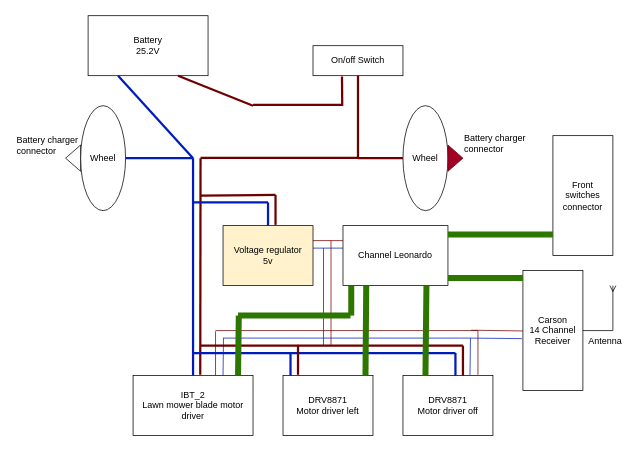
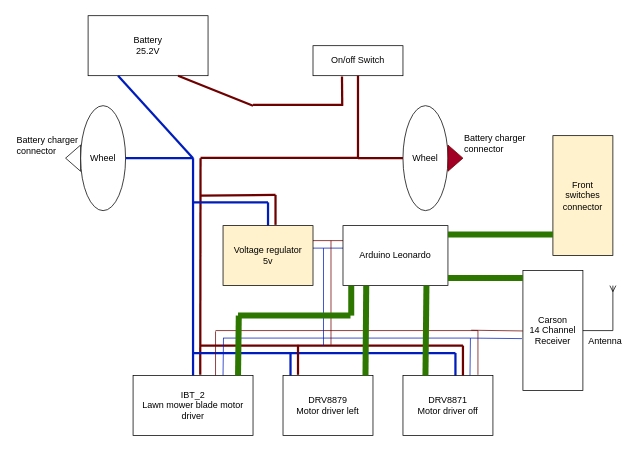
  <mxCell id="0" />
  <mxCell id="1" parent="0" />
  <mxCell id="2" value="Battery&lt;br&gt;25.2V" style="rounded=0;whiteSpace=wrap;html=1;" vertex="1" parent="1"><mxGeometry x="117" y="20" width="160" height="80" as="geometry" /></mxCell>
  <mxCell id="3" value="Wheel" style="ellipse;whiteSpace=wrap;html=1;" vertex="1" parent="1"><mxGeometry x="107" y="140" width="60" height="140" as="geometry" /></mxCell>
  <mxCell id="4" value="Wheel" style="ellipse;whiteSpace=wrap;html=1;" vertex="1" parent="1"><mxGeometry x="537" y="140" width="60" height="140" as="geometry" /></mxCell>
  <mxCell id="5" value="" style="triangle;whiteSpace=wrap;html=1;fillColor=#a20025;fontColor=#ffffff;strokeColor=#6F0000;" vertex="1" parent="1"><mxGeometry x="597" y="192.5" width="20" height="35" as="geometry" /></mxCell>
  <mxCell id="6" value="" style="triangle;whiteSpace=wrap;html=1;rotation=-180;" vertex="1" parent="1"><mxGeometry x="87" y="192.5" width="20" height="35" as="geometry" /></mxCell>
  <mxCell id="7" value="" style="endArrow=none;html=1;rounded=0;entryX=0.25;entryY=1;entryDx=0;entryDy=0;strokeWidth=3;fillColor=#0050ef;strokeColor=#001DBC;" edge="1" parent="1" target="2"><mxGeometry width="50" height="50" relative="1" as="geometry"><mxPoint x="257" y="210" as="sourcePoint" /><mxPoint x="467" y="310" as="targetPoint" /></mxGeometry></mxCell>
  <mxCell id="8" value="" style="endArrow=none;html=1;rounded=0;exitX=1;exitY=0.5;exitDx=0;exitDy=0;strokeWidth=3;fillColor=#0050ef;strokeColor=#001DBC;" edge="1" parent="1" source="3"><mxGeometry width="50" height="50" relative="1" as="geometry"><mxPoint x="417" y="360" as="sourcePoint" /><mxPoint x="257" y="210" as="targetPoint" /></mxGeometry></mxCell>
  <mxCell id="9" value="" style="endArrow=none;html=1;rounded=0;entryX=0.75;entryY=1;entryDx=0;entryDy=0;fillColor=#a20025;strokeColor=#6F0000;strokeWidth=3;" edge="1" parent="1" target="2"><mxGeometry width="50" height="50" relative="1" as="geometry"><mxPoint x="337" y="140" as="sourcePoint" /><mxPoint x="347" y="110" as="targetPoint" /></mxGeometry></mxCell>
  <mxCell id="10" value="" style="endArrow=none;html=1;rounded=0;entryX=0;entryY=0.5;entryDx=0;entryDy=0;fillColor=#a20025;strokeColor=#6F0000;strokeWidth=3;" edge="1" parent="1" target="4"><mxGeometry width="50" height="50" relative="1" as="geometry"><mxPoint x="477" y="210" as="sourcePoint" /><mxPoint x="467" y="310" as="targetPoint" /></mxGeometry></mxCell>
  <mxCell id="11" value="On/off Switch" style="rounded=0;whiteSpace=wrap;html=1;" vertex="1" parent="1"><mxGeometry x="417" y="60" width="120" height="40" as="geometry" /></mxCell>
  <mxCell id="12" value="" style="endArrow=none;html=1;rounded=0;fillColor=#a20025;strokeColor=#6F0000;strokeWidth=3;" edge="1" parent="1"><mxGeometry width="50" height="50" relative="1" as="geometry"><mxPoint x="337" y="139" as="sourcePoint" /><mxPoint x="457" y="139" as="targetPoint" /></mxGeometry></mxCell>
  <mxCell id="13" value="" style="endArrow=none;html=1;rounded=0;entryX=0.322;entryY=1.025;entryDx=0;entryDy=0;entryPerimeter=0;fillColor=#a20025;strokeColor=#6F0000;strokeWidth=3;" edge="1" parent="1" target="11"><mxGeometry width="50" height="50" relative="1" as="geometry"><mxPoint x="456" y="140" as="sourcePoint" /><mxPoint x="457" y="120" as="targetPoint" /></mxGeometry></mxCell>
  <mxCell id="14" value="" style="endArrow=none;html=1;rounded=0;fillColor=#a20025;strokeColor=#6F0000;strokeWidth=3;" edge="1" parent="1"><mxGeometry width="50" height="50" relative="1" as="geometry"><mxPoint x="477" y="210" as="sourcePoint" /><mxPoint x="477" y="100" as="targetPoint" /></mxGeometry></mxCell>
  <mxCell id="15" value="" style="endArrow=none;html=1;rounded=0;fillColor=#0050ef;strokeColor=#001DBC;strokeWidth=3;" edge="1" parent="1" source="38"><mxGeometry width="50" height="50" relative="1" as="geometry"><mxPoint x="397" y="330" as="sourcePoint" /><mxPoint x="257" y="210" as="targetPoint" /></mxGeometry></mxCell>
  <mxCell id="16" value="" style="endArrow=none;html=1;rounded=0;exitX=0.56;exitY=-0.013;exitDx=0;exitDy=0;exitPerimeter=0;fillColor=#a20025;strokeColor=#6F0000;strokeWidth=3;" edge="1" parent="1" source="38"><mxGeometry width="50" height="50" relative="1" as="geometry"><mxPoint x="397" y="330" as="sourcePoint" /><mxPoint x="267" y="210" as="targetPoint" /></mxGeometry></mxCell>
  <mxCell id="17" value="" style="endArrow=none;html=1;rounded=0;fillColor=#a20025;strokeColor=#6F0000;strokeWidth=3;" edge="1" parent="1"><mxGeometry width="50" height="50" relative="1" as="geometry"><mxPoint x="267" y="209.5" as="sourcePoint" /><mxPoint x="477" y="209.5" as="targetPoint" /></mxGeometry></mxCell>
  <mxCell id="18" value="" style="endArrow=none;html=1;rounded=0;fillColor=#a20025;strokeColor=#6F0000;strokeWidth=3;" edge="1" parent="1"><mxGeometry width="50" height="50" relative="1" as="geometry"><mxPoint x="267" y="460" as="sourcePoint" /><mxPoint x="617" y="460" as="targetPoint" /></mxGeometry></mxCell>
  <mxCell id="19" value="" style="endArrow=none;html=1;rounded=0;fillColor=#0050ef;strokeColor=#001DBC;strokeWidth=3;" edge="1" parent="1"><mxGeometry width="50" height="50" relative="1" as="geometry"><mxPoint x="257" y="470" as="sourcePoint" /><mxPoint x="607" y="470" as="targetPoint" /></mxGeometry></mxCell>
  <mxCell id="20" value="" style="endArrow=none;html=1;rounded=0;exitX=0.583;exitY=0.008;exitDx=0;exitDy=0;exitPerimeter=0;fillColor=#0050ef;strokeColor=#001DBC;strokeWidth=3;" edge="1" parent="1" source="40"><mxGeometry width="50" height="50" relative="1" as="geometry"><mxPoint x="397" y="330" as="sourcePoint" /><mxPoint x="607" y="470" as="targetPoint" /></mxGeometry></mxCell>
  <mxCell id="21" value="" style="endArrow=none;html=1;rounded=0;fillColor=#a20025;strokeColor=#6F0000;strokeWidth=3;" edge="1" parent="1"><mxGeometry width="50" height="50" relative="1" as="geometry"><mxPoint x="617" y="500" as="sourcePoint" /><mxPoint x="617" y="460" as="targetPoint" /></mxGeometry></mxCell>
  <mxCell id="22" value="" style="endArrow=none;html=1;rounded=0;exitX=0.583;exitY=0.008;exitDx=0;exitDy=0;exitPerimeter=0;fillColor=#0050ef;strokeColor=#001DBC;strokeWidth=3;" edge="1" parent="1"><mxGeometry width="50" height="50" relative="1" as="geometry"><mxPoint x="387" y="500" as="sourcePoint" /><mxPoint x="387" y="469" as="targetPoint" /></mxGeometry></mxCell>
  <mxCell id="23" value="" style="endArrow=none;html=1;rounded=0;fillColor=#a20025;strokeColor=#6F0000;strokeWidth=3;" edge="1" parent="1"><mxGeometry width="50" height="50" relative="1" as="geometry"><mxPoint x="397" y="499" as="sourcePoint" /><mxPoint x="397" y="459" as="targetPoint" /></mxGeometry></mxCell>
  <mxCell id="24" value="" style="endArrow=none;html=1;rounded=0;fillColor=#a20025;strokeColor=#6F0000;strokeWidth=3;" edge="1" parent="1"><mxGeometry width="50" height="50" relative="1" as="geometry"><mxPoint x="267" y="260" as="sourcePoint" /><mxPoint x="367" y="259" as="targetPoint" /></mxGeometry></mxCell>
  <mxCell id="25" value="" style="endArrow=none;html=1;rounded=0;fillColor=#0050ef;strokeColor=#001DBC;strokeWidth=3;" edge="1" parent="1"><mxGeometry width="50" height="50" relative="1" as="geometry"><mxPoint x="257" y="269" as="sourcePoint" /><mxPoint x="357" y="269" as="targetPoint" /></mxGeometry></mxCell>
  <mxCell id="26" value="" style="endArrow=none;html=1;rounded=0;exitX=0.583;exitY=0.008;exitDx=0;exitDy=0;exitPerimeter=0;fillColor=#0050ef;strokeColor=#001DBC;strokeWidth=3;" edge="1" parent="1"><mxGeometry width="50" height="50" relative="1" as="geometry"><mxPoint x="357" y="300" as="sourcePoint" /><mxPoint x="357" y="269" as="targetPoint" /></mxGeometry></mxCell>
  <mxCell id="27" value="" style="endArrow=none;html=1;rounded=0;fillColor=#a20025;strokeColor=#6F0000;strokeWidth=3;" edge="1" parent="1"><mxGeometry width="50" height="50" relative="1" as="geometry"><mxPoint x="367" y="299" as="sourcePoint" /><mxPoint x="367" y="259" as="targetPoint" /></mxGeometry></mxCell>
  <mxCell id="28" value="" style="endArrow=none;html=1;rounded=0;fillColor=#a20025;strokeColor=#6F0000;strokeWidth=1;" edge="1" parent="1"><mxGeometry width="50" height="50" relative="1" as="geometry"><mxPoint x="417" y="320" as="sourcePoint" /><mxPoint x="457" y="320" as="targetPoint" /></mxGeometry></mxCell>
  <mxCell id="29" value="" style="endArrow=none;html=1;rounded=0;fillColor=#0050ef;strokeColor=#001DBC;strokeWidth=1;" edge="1" parent="1"><mxGeometry width="50" height="50" relative="1" as="geometry"><mxPoint x="417" y="330" as="sourcePoint" /><mxPoint x="458" y="330" as="targetPoint" /></mxGeometry></mxCell>
  <mxCell id="30" value="" style="endArrow=none;html=1;rounded=0;fillColor=#a20025;strokeColor=#6F0000;strokeWidth=1;" edge="1" parent="1"><mxGeometry width="50" height="50" relative="1" as="geometry"><mxPoint x="287" y="440" as="sourcePoint" /><mxPoint x="637" y="440" as="targetPoint" /></mxGeometry></mxCell>
  <mxCell id="31" value="" style="endArrow=none;html=1;rounded=0;fillColor=#0050ef;strokeColor=#001DBC;strokeWidth=1;" edge="1" parent="1"><mxGeometry width="50" height="50" relative="1" as="geometry"><mxPoint x="297" y="450" as="sourcePoint" /><mxPoint x="627" y="450" as="targetPoint" /></mxGeometry></mxCell>
  <mxCell id="32" value="" style="endArrow=none;html=1;rounded=0;exitX=0.583;exitY=0.008;exitDx=0;exitDy=0;exitPerimeter=0;fillColor=#0050ef;strokeColor=#001DBC;strokeWidth=1;" edge="1" parent="1"><mxGeometry width="50" height="50" relative="1" as="geometry"><mxPoint x="431" y="460" as="sourcePoint" /><mxPoint x="431" y="330" as="targetPoint" /></mxGeometry></mxCell>
  <mxCell id="33" value="" style="endArrow=none;html=1;rounded=0;fillColor=#a20025;strokeColor=#6F0000;strokeWidth=1;" edge="1" parent="1"><mxGeometry width="50" height="50" relative="1" as="geometry"><mxPoint x="441" y="459" as="sourcePoint" /><mxPoint x="441" y="320" as="targetPoint" /></mxGeometry></mxCell>
  <mxCell id="34" value="" style="endArrow=none;html=1;rounded=0;exitX=0.583;exitY=0.008;exitDx=0;exitDy=0;exitPerimeter=0;fillColor=#0050ef;strokeColor=#001DBC;strokeWidth=1;" edge="1" parent="1"><mxGeometry width="50" height="50" relative="1" as="geometry"><mxPoint x="626.39" y="500" as="sourcePoint" /><mxPoint x="627" y="450" as="targetPoint" /></mxGeometry></mxCell>
  <mxCell id="35" value="" style="endArrow=none;html=1;rounded=0;fillColor=#a20025;strokeColor=#6F0000;strokeWidth=1;" edge="1" parent="1"><mxGeometry width="50" height="50" relative="1" as="geometry"><mxPoint x="637" y="499" as="sourcePoint" /><mxPoint x="637" y="440" as="targetPoint" /></mxGeometry></mxCell>
  <mxCell id="36" value="" style="endArrow=none;html=1;rounded=0;exitX=0.583;exitY=0.008;exitDx=0;exitDy=0;exitPerimeter=0;fillColor=#0050ef;strokeColor=#001DBC;strokeWidth=1;" edge="1" parent="1"><mxGeometry width="50" height="50" relative="1" as="geometry"><mxPoint x="297" y="500" as="sourcePoint" /><mxPoint x="297.61" y="450" as="targetPoint" /></mxGeometry></mxCell>
  <mxCell id="37" value="" style="endArrow=none;html=1;rounded=0;fillColor=#a20025;strokeColor=#6F0000;strokeWidth=1;" edge="1" parent="1"><mxGeometry width="50" height="50" relative="1" as="geometry"><mxPoint x="287" y="500" as="sourcePoint" /><mxPoint x="287" y="441" as="targetPoint" /></mxGeometry></mxCell>
  <mxCell id="38" value="IBT_2&lt;br&gt;Lawn mower blade motor driver" style="rounded=0;whiteSpace=wrap;html=1;" vertex="1" parent="1"><mxGeometry x="177" y="500" width="160" height="80" as="geometry" /></mxCell>
- <mxCell id="39" value="DRV8871&lt;br&gt;Motor driver left" style="rounded=0;whiteSpace=wrap;html=1;" vertex="1" parent="1"><mxGeometry x="377" y="500" width="120" height="80" as="geometry" /></mxCell>
+ <mxCell id="39" value="DRV8879&lt;br&gt;Motor driver left" style="rounded=0;whiteSpace=wrap;html=1;" vertex="1" parent="1"><mxGeometry x="377" y="500" width="120" height="80" as="geometry" /></mxCell>
  <mxCell id="40" value="DRV8871&lt;br&gt;Motor driver off" style="rounded=0;whiteSpace=wrap;html=1;" vertex="1" parent="1"><mxGeometry x="537" y="500" width="120" height="80" as="geometry" /></mxCell>
  <mxCell id="41" value="Voltage regulator&lt;br&gt;5v" style="rounded=0;whiteSpace=wrap;html=1;fillColor=#fff2cc;" vertex="1" parent="1"><mxGeometry x="297" y="300" width="120" height="80" as="geometry" /></mxCell>
- <mxCell id="42" value="Channel Leonardo" style="rounded=0;whiteSpace=wrap;html=1;" vertex="1" parent="1"><mxGeometry x="457" y="300" width="140" height="80" as="geometry" /></mxCell>
- <mxCell id="43" value="Front&lt;br&gt;switches&lt;br&gt;connector" style="rounded=0;whiteSpace=wrap;html=1;" vertex="1" parent="1"><mxGeometry x="737" y="180" width="80" height="160" as="geometry" /></mxCell>
+ <mxCell id="42" value="Arduino Leonardo" style="rounded=0;whiteSpace=wrap;html=1;" vertex="1" parent="1"><mxGeometry x="457" y="300" width="140" height="80" as="geometry" /></mxCell>
+ <mxCell id="43" value="Front&lt;br&gt;switches&lt;br&gt;connector" style="rounded=0;whiteSpace=wrap;html=1;fillColor=#fff2cc;" vertex="1" parent="1"><mxGeometry x="737" y="180" width="80" height="160" as="geometry" /></mxCell>
  <mxCell id="44" value="" style="endArrow=none;html=1;rounded=0;entryX=0;entryY=0.5;entryDx=0;entryDy=0;exitX=1;exitY=0.5;exitDx=0;exitDy=0;fillColor=#60a917;strokeColor=#2D7600;strokeWidth=8;" edge="1" parent="1"><mxGeometry width="50" height="50" relative="1" as="geometry"><mxPoint x="597" y="312" as="sourcePoint" /><mxPoint x="737" y="312" as="targetPoint" /></mxGeometry></mxCell>
  <mxCell id="45" value="" style="endArrow=none;html=1;rounded=0;exitX=0.25;exitY=0;exitDx=0;exitDy=0;fillColor=#60a917;strokeColor=#2D7600;strokeWidth=8;entryX=0.795;entryY=0.999;entryDx=0;entryDy=0;entryPerimeter=0;" edge="1" parent="1" source="40" target="42"><mxGeometry width="50" height="50" relative="1" as="geometry"><mxPoint x="567" y="510" as="sourcePoint" /><mxPoint x="567" y="420" as="targetPoint" /></mxGeometry></mxCell>
  <mxCell id="46" value="" style="endArrow=none;html=1;rounded=0;exitX=0.25;exitY=0;exitDx=0;exitDy=0;fillColor=#60a917;strokeColor=#2D7600;strokeWidth=8;entryX=0.795;entryY=0.999;entryDx=0;entryDy=0;entryPerimeter=0;" edge="1" parent="1"><mxGeometry width="50" height="50" relative="1" as="geometry"><mxPoint x="487" y="500" as="sourcePoint" /><mxPoint x="488" y="380" as="targetPoint" /></mxGeometry></mxCell>
  <mxCell id="47" value="" style="endArrow=none;html=1;rounded=0;exitX=0.25;exitY=0;exitDx=0;exitDy=0;fillColor=#60a917;strokeColor=#2D7600;strokeWidth=8;" edge="1" parent="1"><mxGeometry width="50" height="50" relative="1" as="geometry"><mxPoint x="317" y="500" as="sourcePoint" /><mxPoint x="318" y="420" as="targetPoint" /></mxGeometry></mxCell>
  <mxCell id="48" value="" style="endArrow=none;html=1;rounded=0;fillColor=#60a917;strokeColor=#2D7600;strokeWidth=8;" edge="1" parent="1"><mxGeometry width="50" height="50" relative="1" as="geometry"><mxPoint x="468" y="420" as="sourcePoint" /><mxPoint x="468" y="380" as="targetPoint" /></mxGeometry></mxCell>
  <mxCell id="49" value="" style="endArrow=none;html=1;rounded=0;fillColor=#60a917;strokeColor=#2D7600;strokeWidth=8;" edge="1" parent="1"><mxGeometry width="50" height="50" relative="1" as="geometry"><mxPoint x="467" y="420" as="sourcePoint" /><mxPoint x="317" y="420" as="targetPoint" /></mxGeometry></mxCell>
  <mxCell id="50" value="Battery charger &lt;br&gt;connector" style="text;html=1;align=left;verticalAlign=middle;resizable=0;points=[];autosize=1;strokeColor=none;fillColor=none;" vertex="1" parent="1"><mxGeometry x="617" y="170" width="110" height="40" as="geometry" /></mxCell>
  <mxCell id="51" value="Battery charger &lt;br&gt;connector" style="text;html=1;align=left;verticalAlign=middle;resizable=0;points=[];autosize=1;strokeColor=none;fillColor=none;" vertex="1" parent="1"><mxGeometry x="20" y="173" width="110" height="40" as="geometry" /></mxCell>
  <mxCell id="52" value="Carson&lt;br&gt;14 Channel&lt;br&gt;Receiver" style="rounded=0;whiteSpace=wrap;html=1;" vertex="1" parent="1"><mxGeometry x="697" y="360" width="80" height="160" as="geometry" /></mxCell>
  <mxCell id="53" value="" style="endArrow=none;html=1;rounded=0;exitX=1;exitY=0.5;exitDx=0;exitDy=0;fillColor=#60a917;strokeColor=#2D7600;strokeWidth=8;" edge="1" parent="1"><mxGeometry width="50" height="50" relative="1" as="geometry"><mxPoint x="597" y="370" as="sourcePoint" /><mxPoint x="697" y="370" as="targetPoint" /></mxGeometry></mxCell>
  <mxCell id="54" value="" style="endArrow=none;html=1;rounded=0;entryX=-0.016;entryY=0.567;entryDx=0;entryDy=0;entryPerimeter=0;fillColor=#0050ef;strokeColor=#001DBC;" edge="1" parent="1" target="52"><mxGeometry width="50" height="50" relative="1" as="geometry"><mxPoint x="627" y="450" as="sourcePoint" /><mxPoint x="697" y="390" as="targetPoint" /></mxGeometry></mxCell>
  <mxCell id="55" value="" style="endArrow=none;html=1;rounded=0;entryX=-0.016;entryY=0.567;entryDx=0;entryDy=0;entryPerimeter=0;fillColor=#a20025;strokeColor=#6F0000;" edge="1" parent="1"><mxGeometry width="50" height="50" relative="1" as="geometry"><mxPoint x="628" y="439.5" as="sourcePoint" /><mxPoint x="697" y="440.5" as="targetPoint" /></mxGeometry></mxCell>
  <mxCell id="56" value="" style="endArrow=ERmany;html=1;rounded=0;endFill=0;" edge="1" parent="1"><mxGeometry width="50" height="50" relative="1" as="geometry"><mxPoint x="817" y="440" as="sourcePoint" /><mxPoint x="817" y="380" as="targetPoint" /></mxGeometry></mxCell>
  <mxCell id="57" value="" style="endArrow=none;html=1;rounded=0;exitX=1;exitY=0.5;exitDx=0;exitDy=0;" edge="1" parent="1" source="52"><mxGeometry width="50" height="50" relative="1" as="geometry"><mxPoint x="787" y="500" as="sourcePoint" /><mxPoint x="817" y="440" as="targetPoint" /></mxGeometry></mxCell>
  <mxCell id="58" value="Antenna" style="text;html=1;strokeColor=none;fillColor=none;align=center;verticalAlign=middle;whiteSpace=wrap;rounded=0;" vertex="1" parent="1"><mxGeometry x="777" y="440" width="60" height="30" as="geometry" /></mxCell>
